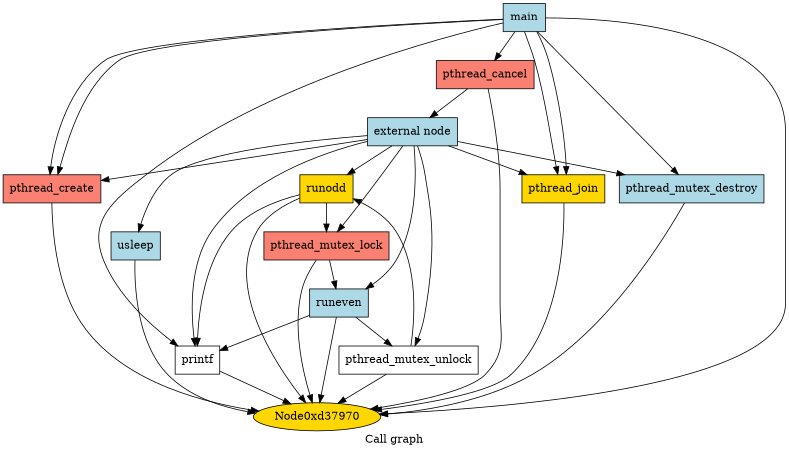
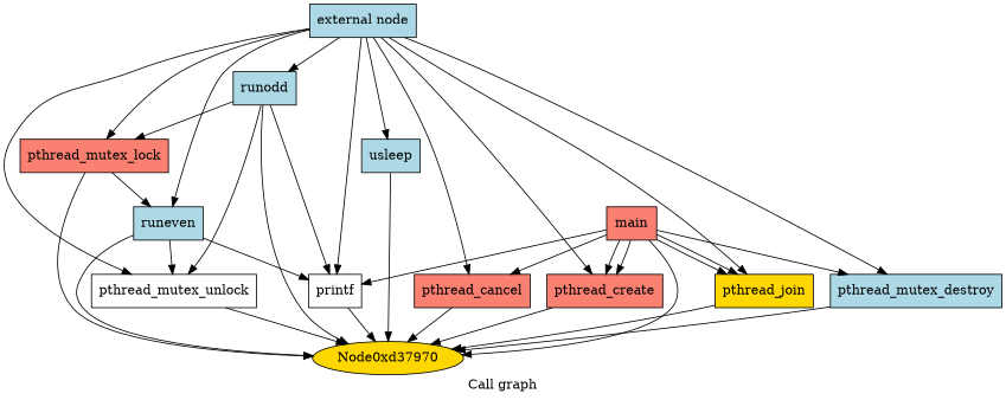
  digraph {
    label="Call graph"
    node [fillcolor=lightblue shape=record style=filled]
    n1 [label="{external node}"]
-   n2 [fillcolor=gold label="{runodd}"]
+   n2 [label="{runodd}"]
    n3 [fillcolor=salmon label="{pthread_mutex_lock}"]
    n4 [fillcolor=white label="{printf}"]
    n5 [label="{usleep}"]
    n6 [fillcolor=white label="{pthread_mutex_unlock}"]
    n7 [label="{runeven}"]
    n8 [fillcolor=salmon label="{pthread_create}"]
    n9 [fillcolor=salmon label="{pthread_cancel}"]
    n10 [fillcolor=gold label="{pthread_join}"]
    n11 [label="{pthread_mutex_destroy}"]
    n12 [fillcolor=gold label=Node0xd37970 shape=""]
-   n13 [label="{main}"]
+   n13 [fillcolor=salmon label="{main}"]
    n1 -> n2
    n1 -> n3
    n1 -> n4
    n1 -> n5
    n1 -> n6
    n1 -> n7
    n1 -> n8
-   n9 -> n1
+   n1 -> n9
    n1 -> n10
    n1 -> n11
    n2 -> n3
    n2 -> n4
-   n6 -> n2
+   n2 -> n6
    n2 -> n12
    n3 -> n7
    n3 -> n12
    n4 -> n12
    n5 -> n12
    n6 -> n12
    n7 -> n4
    n7 -> n6
    n7 -> n12
    n8 -> n12
    n9 -> n12
    n10 -> n12
    n11 -> n12
    n13 -> n4
    n13 -> n8
    n13 -> n8
    n13 -> n9
    n13 -> n10
    n13 -> n10
    n13 -> n11
    n13 -> n12
  }
